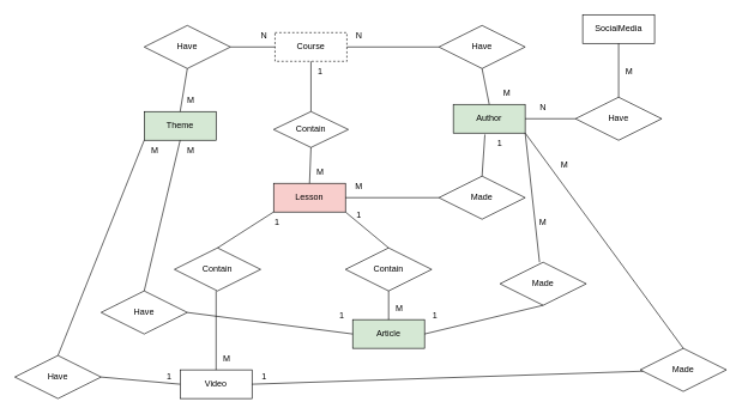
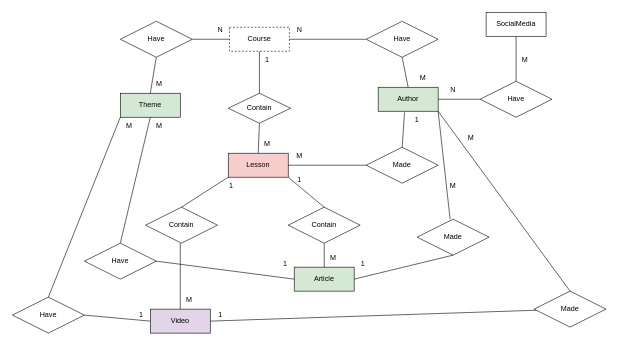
  <mxCell id="0" />
  <mxCell id="1" parent="0" />
  <mxCell id="2" value="Course" style="whiteSpace=wrap;html=1;align=center;dashed=1;" vertex="1" parent="1"><mxGeometry x="382" y="45" width="100" height="40" as="geometry" /></mxCell>
  <mxCell id="3" value="Contain" style="shape=rhombus;perimeter=rhombusPerimeter;whiteSpace=wrap;html=1;align=center;" vertex="1" parent="1"><mxGeometry x="380" y="155" width="104" height="50" as="geometry" /></mxCell>
  <mxCell id="4" value="Lesson" style="whiteSpace=wrap;html=1;align=center;fillColor=#f8cecc;" vertex="1" parent="1"><mxGeometry x="380" y="255" width="100" height="40" as="geometry" /></mxCell>
  <mxCell id="5" value="" style="endArrow=none;html=1;rounded=0;exitX=0.5;exitY=1;exitDx=0;exitDy=0;entryX=0.5;entryY=0;entryDx=0;entryDy=0;" edge="1" parent="1" source="2" target="3"><mxGeometry relative="1" as="geometry"><mxPoint x="430" y="105" as="sourcePoint" /><mxPoint x="590" y="105" as="targetPoint" /></mxGeometry></mxCell>
  <mxCell id="6" value="" style="endArrow=none;html=1;rounded=0;exitX=0.5;exitY=1;exitDx=0;exitDy=0;entryX=0.5;entryY=0;entryDx=0;entryDy=0;" edge="1" parent="1" source="3" target="4"><mxGeometry relative="1" as="geometry"><mxPoint x="440" y="225" as="sourcePoint" /><mxPoint x="600" y="225" as="targetPoint" /></mxGeometry></mxCell>
  <mxCell id="7" value="1" style="text;html=1;align=center;verticalAlign=middle;whiteSpace=wrap;rounded=0;" vertex="1" parent="1"><mxGeometry x="430" y="85" width="30" height="30" as="geometry" /></mxCell>
  <mxCell id="8" value="M" style="text;html=1;align=center;verticalAlign=middle;whiteSpace=wrap;rounded=0;" vertex="1" parent="1"><mxGeometry x="430" y="225" width="30" height="30" as="geometry" /></mxCell>
  <mxCell id="9" value="Theme" style="whiteSpace=wrap;html=1;align=center;fillColor=#d5e8d4;" vertex="1" parent="1"><mxGeometry x="200" y="155" width="100" height="40" as="geometry" /></mxCell>
  <mxCell id="10" value="Author" style="whiteSpace=wrap;html=1;align=center;fillColor=#d5e8d4;" vertex="1" parent="1"><mxGeometry x="630" y="145" width="100" height="40" as="geometry" /></mxCell>
  <mxCell id="11" value="" style="endArrow=none;html=1;rounded=0;exitX=1;exitY=0.5;exitDx=0;exitDy=0;entryX=0;entryY=0.5;entryDx=0;entryDy=0;" edge="1" parent="1" source="2" target="14"><mxGeometry relative="1" as="geometry"><mxPoint x="550" y="85" as="sourcePoint" /><mxPoint x="560" y="85" as="targetPoint" /></mxGeometry></mxCell>
  <mxCell id="12" value="N" style="text;html=1;align=center;verticalAlign=middle;whiteSpace=wrap;rounded=0;" vertex="1" parent="1"><mxGeometry x="484" y="35" width="30" height="30" as="geometry" /></mxCell>
  <mxCell id="13" value="M" style="text;html=1;align=center;verticalAlign=middle;whiteSpace=wrap;rounded=0;" vertex="1" parent="1"><mxGeometry x="690" y="115" width="30" height="30" as="geometry" /></mxCell>
  <mxCell id="14" value="Have" style="shape=rhombus;perimeter=rhombusPerimeter;whiteSpace=wrap;html=1;align=center;" vertex="1" parent="1"><mxGeometry x="610" y="35" width="120" height="60" as="geometry" /></mxCell>
  <mxCell id="15" value="" style="endArrow=none;html=1;rounded=0;exitX=0.5;exitY=1;exitDx=0;exitDy=0;entryX=0.5;entryY=0;entryDx=0;entryDy=0;" edge="1" parent="1" source="14" target="10"><mxGeometry relative="1" as="geometry"><mxPoint x="670" y="135" as="sourcePoint" /><mxPoint x="850" y="135" as="targetPoint" /></mxGeometry></mxCell>
  <mxCell id="16" value="Made" style="shape=rhombus;perimeter=rhombusPerimeter;whiteSpace=wrap;html=1;align=center;" vertex="1" parent="1"><mxGeometry x="610" y="245" width="120" height="60" as="geometry" /></mxCell>
  <mxCell id="17" value="" style="endArrow=none;html=1;rounded=0;exitX=1;exitY=0.5;exitDx=0;exitDy=0;" edge="1" parent="1" source="4"><mxGeometry relative="1" as="geometry"><mxPoint x="490" y="275" as="sourcePoint" /><mxPoint x="610" y="275" as="targetPoint" /></mxGeometry></mxCell>
  <mxCell id="18" value="" style="endArrow=none;html=1;rounded=0;exitX=0.5;exitY=0;exitDx=0;exitDy=0;entryX=0.44;entryY=1.05;entryDx=0;entryDy=0;entryPerimeter=0;" edge="1" parent="1" source="16" target="10"><mxGeometry relative="1" as="geometry"><mxPoint x="690" y="245" as="sourcePoint" /><mxPoint x="850" y="245" as="targetPoint" /></mxGeometry></mxCell>
  <mxCell id="19" value="1" style="text;html=1;align=center;verticalAlign=middle;whiteSpace=wrap;rounded=0;" vertex="1" parent="1"><mxGeometry x="680" y="185" width="30" height="30" as="geometry" /></mxCell>
  <mxCell id="20" value="M" style="text;html=1;align=center;verticalAlign=middle;whiteSpace=wrap;rounded=0;" vertex="1" parent="1"><mxGeometry x="484" y="245" width="30" height="30" as="geometry" /></mxCell>
  <mxCell id="21" value="Have" style="shape=rhombus;perimeter=rhombusPerimeter;whiteSpace=wrap;html=1;align=center;" vertex="1" parent="1"><mxGeometry x="200" y="35" width="120" height="60" as="geometry" /></mxCell>
  <mxCell id="22" value="" style="endArrow=none;html=1;rounded=0;entryX=0;entryY=0.5;entryDx=0;entryDy=0;" edge="1" parent="1" target="2"><mxGeometry relative="1" as="geometry"><mxPoint x="320" y="65" as="sourcePoint" /><mxPoint x="480" y="65" as="targetPoint" /></mxGeometry></mxCell>
  <mxCell id="23" value="" style="endArrow=none;html=1;rounded=0;entryX=0.5;entryY=0;entryDx=0;entryDy=0;" edge="1" parent="1" target="9"><mxGeometry relative="1" as="geometry"><mxPoint x="260" y="95" as="sourcePoint" /><mxPoint x="420" y="95" as="targetPoint" /></mxGeometry></mxCell>
  <mxCell id="24" value="N" style="text;html=1;align=center;verticalAlign=middle;whiteSpace=wrap;rounded=0;" vertex="1" parent="1"><mxGeometry x="352" y="35" width="30" height="30" as="geometry" /></mxCell>
  <mxCell id="25" value="M" style="text;html=1;align=center;verticalAlign=middle;whiteSpace=wrap;rounded=0;" vertex="1" parent="1"><mxGeometry x="250" y="125" width="30" height="30" as="geometry" /></mxCell>
  <mxCell id="26" value="Have" style="shape=rhombus;perimeter=rhombusPerimeter;whiteSpace=wrap;html=1;align=center;" vertex="1" parent="1"><mxGeometry x="800" y="135" width="120" height="60" as="geometry" /></mxCell>
  <mxCell id="27" value="SocialMedia" style="whiteSpace=wrap;html=1;align=center;" vertex="1" parent="1"><mxGeometry x="810" y="20" width="100" height="40" as="geometry" /></mxCell>
  <mxCell id="28" value="" style="endArrow=none;html=1;rounded=0;" edge="1" parent="1" target="26"><mxGeometry relative="1" as="geometry"><mxPoint x="730" y="165" as="sourcePoint" /><mxPoint x="890" y="165" as="targetPoint" /></mxGeometry></mxCell>
  <mxCell id="29" value="" style="endArrow=none;html=1;rounded=0;entryX=0.5;entryY=1;entryDx=0;entryDy=0;" edge="1" parent="1" target="27"><mxGeometry relative="1" as="geometry"><mxPoint x="860" y="135" as="sourcePoint" /><mxPoint x="870" y="95" as="targetPoint" /></mxGeometry></mxCell>
  <mxCell id="30" value="N" style="text;html=1;align=center;verticalAlign=middle;whiteSpace=wrap;rounded=0;" vertex="1" parent="1"><mxGeometry x="740" y="135" width="30" height="30" as="geometry" /></mxCell>
  <mxCell id="31" value="M" style="text;html=1;align=center;verticalAlign=middle;whiteSpace=wrap;rounded=0;" vertex="1" parent="1"><mxGeometry x="860" y="85" width="30" height="30" as="geometry" /></mxCell>
- <mxCell id="32" value="Video" style="whiteSpace=wrap;html=1;align=center;" vertex="1" parent="1"><mxGeometry x="250" y="515" width="100" height="40" as="geometry" /></mxCell>
+ <mxCell id="32" value="Video" style="whiteSpace=wrap;html=1;align=center;fillColor=#e1d5e7;" vertex="1" parent="1"><mxGeometry x="250" y="515" width="100" height="40" as="geometry" /></mxCell>
  <mxCell id="33" value="Article" style="whiteSpace=wrap;html=1;align=center;fillColor=#d5e8d4;" vertex="1" parent="1"><mxGeometry x="490" y="445" width="100" height="40" as="geometry" /></mxCell>
  <mxCell id="34" value="Contain" style="shape=rhombus;perimeter=rhombusPerimeter;whiteSpace=wrap;html=1;align=center;" vertex="1" parent="1"><mxGeometry x="242" y="345" width="120" height="60" as="geometry" /></mxCell>
  <mxCell id="35" value="Contain" style="shape=rhombus;perimeter=rhombusPerimeter;whiteSpace=wrap;html=1;align=center;" vertex="1" parent="1"><mxGeometry x="480" y="345" width="120" height="60" as="geometry" /></mxCell>
  <mxCell id="36" value="" style="endArrow=none;html=1;rounded=0;exitX=0;exitY=1;exitDx=0;exitDy=0;entryX=0.5;entryY=0;entryDx=0;entryDy=0;" edge="1" parent="1" source="4" target="34"><mxGeometry relative="1" as="geometry"><mxPoint x="410" y="315" as="sourcePoint" /><mxPoint x="570" y="315" as="targetPoint" /></mxGeometry></mxCell>
  <mxCell id="37" value="" style="endArrow=none;html=1;rounded=0;entryX=0.5;entryY=0;entryDx=0;entryDy=0;" edge="1" parent="1" target="35"><mxGeometry relative="1" as="geometry"><mxPoint x="480" y="295" as="sourcePoint" /><mxPoint x="640" y="295" as="targetPoint" /></mxGeometry></mxCell>
  <mxCell id="38" value="" style="endArrow=none;html=1;rounded=0;entryX=0.5;entryY=0;entryDx=0;entryDy=0;" edge="1" parent="1" target="32"><mxGeometry relative="1" as="geometry"><mxPoint x="300" y="405" as="sourcePoint" /><mxPoint x="460" y="405" as="targetPoint" /></mxGeometry></mxCell>
  <mxCell id="39" value="" style="endArrow=none;html=1;rounded=0;entryX=0.5;entryY=0;entryDx=0;entryDy=0;" edge="1" parent="1" target="33"><mxGeometry relative="1" as="geometry"><mxPoint x="540" y="405" as="sourcePoint" /><mxPoint x="700" y="405" as="targetPoint" /></mxGeometry></mxCell>
  <mxCell id="40" value="Made" style="shape=rhombus;perimeter=rhombusPerimeter;whiteSpace=wrap;html=1;align=center;" vertex="1" parent="1"><mxGeometry x="695" y="365" width="120" height="60" as="geometry" /></mxCell>
  <mxCell id="41" value="Made" style="shape=rhombus;perimeter=rhombusPerimeter;whiteSpace=wrap;html=1;align=center;" vertex="1" parent="1"><mxGeometry x="890" y="485" width="120" height="60" as="geometry" /></mxCell>
  <mxCell id="42" value="" style="endArrow=none;html=1;rounded=0;" edge="1" parent="1" target="41"><mxGeometry relative="1" as="geometry"><mxPoint x="350" y="535" as="sourcePoint" /><mxPoint x="510" y="535" as="targetPoint" /></mxGeometry></mxCell>
  <mxCell id="43" value="" style="endArrow=none;html=1;rounded=0;entryX=1;entryY=1;entryDx=0;entryDy=0;exitX=0.5;exitY=0;exitDx=0;exitDy=0;" edge="1" parent="1" source="41" target="10"><mxGeometry relative="1" as="geometry"><mxPoint x="880" y="495" as="sourcePoint" /><mxPoint x="1040" y="495" as="targetPoint" /></mxGeometry></mxCell>
  <mxCell id="44" value="1" style="text;html=1;align=center;verticalAlign=middle;whiteSpace=wrap;rounded=0;" vertex="1" parent="1"><mxGeometry x="352" y="510" width="30" height="30" as="geometry" /></mxCell>
  <mxCell id="45" value="M" style="text;html=1;align=center;verticalAlign=middle;whiteSpace=wrap;rounded=0;" vertex="1" parent="1"><mxGeometry x="770" y="215" width="30" height="30" as="geometry" /></mxCell>
  <mxCell id="46" value="" style="endArrow=none;html=1;rounded=0;entryX=1;entryY=1;entryDx=0;entryDy=0;" edge="1" parent="1" target="10"><mxGeometry relative="1" as="geometry"><mxPoint x="750" y="365" as="sourcePoint" /><mxPoint x="730" y="195" as="targetPoint" /></mxGeometry></mxCell>
  <mxCell id="47" value="M" style="text;html=1;align=center;verticalAlign=middle;whiteSpace=wrap;rounded=0;" vertex="1" parent="1"><mxGeometry x="740" y="295" width="30" height="30" as="geometry" /></mxCell>
  <mxCell id="48" value="" style="endArrow=none;html=1;rounded=0;entryX=0.5;entryY=1;entryDx=0;entryDy=0;" edge="1" parent="1" target="40"><mxGeometry relative="1" as="geometry"><mxPoint x="590" y="465" as="sourcePoint" /><mxPoint x="750" y="465" as="targetPoint" /></mxGeometry></mxCell>
  <mxCell id="49" value="1" style="text;html=1;align=center;verticalAlign=middle;whiteSpace=wrap;rounded=0;" vertex="1" parent="1"><mxGeometry x="590" y="425" width="30" height="30" as="geometry" /></mxCell>
  <mxCell id="50" value="1" style="text;html=1;align=center;verticalAlign=middle;whiteSpace=wrap;rounded=0;" vertex="1" parent="1"><mxGeometry x="370" y="295" width="30" height="30" as="geometry" /></mxCell>
  <mxCell id="51" value="1" style="text;html=1;align=center;verticalAlign=middle;whiteSpace=wrap;rounded=0;" vertex="1" parent="1"><mxGeometry x="484" y="285" width="30" height="30" as="geometry" /></mxCell>
  <mxCell id="52" value="M" style="text;html=1;align=center;verticalAlign=middle;whiteSpace=wrap;rounded=0;" vertex="1" parent="1"><mxGeometry x="300" y="485" width="30" height="30" as="geometry" /></mxCell>
  <mxCell id="53" value="M" style="text;html=1;align=center;verticalAlign=middle;whiteSpace=wrap;rounded=0;" vertex="1" parent="1"><mxGeometry x="540" y="415" width="30" height="30" as="geometry" /></mxCell>
  <mxCell id="54" value="Have" style="shape=rhombus;perimeter=rhombusPerimeter;whiteSpace=wrap;html=1;align=center;" vertex="1" parent="1"><mxGeometry x="20" y="495" width="120" height="60" as="geometry" /></mxCell>
  <mxCell id="55" value="Have" style="shape=rhombus;perimeter=rhombusPerimeter;whiteSpace=wrap;html=1;align=center;" vertex="1" parent="1"><mxGeometry x="140" y="405" width="120" height="60" as="geometry" /></mxCell>
  <mxCell id="56" value="" style="endArrow=none;html=1;rounded=0;entryX=1;entryY=0.5;entryDx=0;entryDy=0;" edge="1" parent="1" target="55"><mxGeometry relative="1" as="geometry"><mxPoint x="490" y="465" as="sourcePoint" /><mxPoint x="650" y="465" as="targetPoint" /></mxGeometry></mxCell>
  <mxCell id="57" value="" style="endArrow=none;html=1;rounded=0;exitX=1;exitY=0.5;exitDx=0;exitDy=0;entryX=0;entryY=0.5;entryDx=0;entryDy=0;" edge="1" parent="1" source="54" target="32"><mxGeometry relative="1" as="geometry"><mxPoint x="170" y="525" as="sourcePoint" /><mxPoint x="330" y="525" as="targetPoint" /></mxGeometry></mxCell>
  <mxCell id="58" value="" style="endArrow=none;html=1;rounded=0;entryX=0;entryY=1;entryDx=0;entryDy=0;" edge="1" parent="1" target="9"><mxGeometry relative="1" as="geometry"><mxPoint x="80" y="495" as="sourcePoint" /><mxPoint x="240" y="495" as="targetPoint" /></mxGeometry></mxCell>
  <mxCell id="59" value="" style="endArrow=none;html=1;rounded=0;exitX=0.5;exitY=0;exitDx=0;exitDy=0;entryX=0.5;entryY=1;entryDx=0;entryDy=0;" edge="1" parent="1" source="55" target="9"><mxGeometry relative="1" as="geometry"><mxPoint x="220" y="325" as="sourcePoint" /><mxPoint x="380" y="325" as="targetPoint" /></mxGeometry></mxCell>
  <mxCell id="60" value="1" style="text;html=1;align=center;verticalAlign=middle;whiteSpace=wrap;rounded=0;" vertex="1" parent="1"><mxGeometry x="460" y="425" width="30" height="30" as="geometry" /></mxCell>
  <mxCell id="61" value="1" style="text;html=1;align=center;verticalAlign=middle;whiteSpace=wrap;rounded=0;" vertex="1" parent="1"><mxGeometry x="220" y="510" width="30" height="30" as="geometry" /></mxCell>
  <mxCell id="62" value="M" style="text;html=1;align=center;verticalAlign=middle;whiteSpace=wrap;rounded=0;" vertex="1" parent="1"><mxGeometry x="250" y="195" width="30" height="30" as="geometry" /></mxCell>
  <mxCell id="63" value="M" style="text;html=1;align=center;verticalAlign=middle;whiteSpace=wrap;rounded=0;" vertex="1" parent="1"><mxGeometry x="190" y="195" width="50" height="30" as="geometry" /></mxCell>
